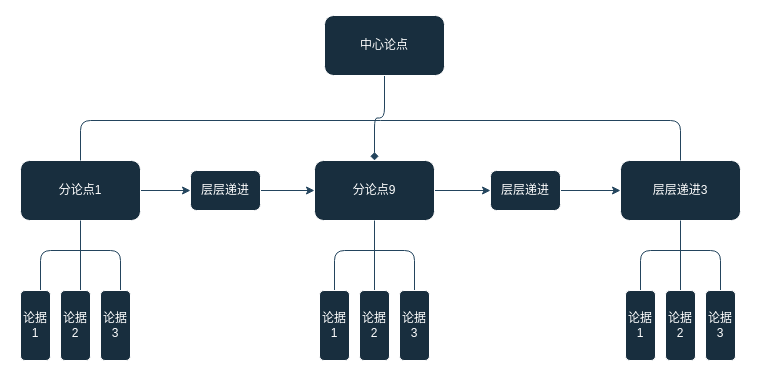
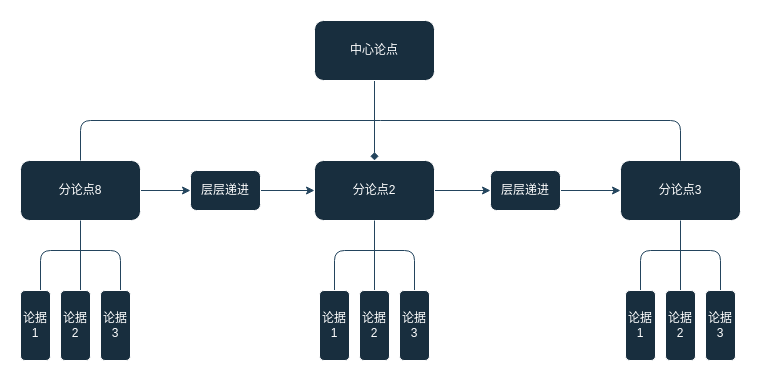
  <mxCell id="0" />
  <mxCell id="1" parent="0" />
  <mxCell id="2" value="" style="edgeStyle=orthogonalEdgeStyle;rounded=1;orthogonalLoop=1;jettySize=auto;html=1;labelBackgroundColor=none;strokeColor=#23445D;fontColor=default;" edge="1" parent="1" source="3" target="12"><mxGeometry relative="1" as="geometry" /></mxCell>
- <mxCell id="3" value="分论点9" style="rounded=1;whiteSpace=wrap;html=1;labelBackgroundColor=none;fillColor=#182E3E;strokeColor=#FFFFFF;fontColor=#FFFFFF;" vertex="1" parent="1"><mxGeometry x="314" y="160" width="120" height="60" as="geometry" /></mxCell>
+ <mxCell id="3" value="分论点2" style="rounded=1;whiteSpace=wrap;html=1;labelBackgroundColor=none;fillColor=#182E3E;strokeColor=#FFFFFF;fontColor=#FFFFFF;" vertex="1" parent="1"><mxGeometry x="314" y="160" width="120" height="60" as="geometry" /></mxCell>
  <mxCell id="4" style="edgeStyle=orthogonalEdgeStyle;rounded=1;orthogonalLoop=1;jettySize=auto;html=1;entryX=0.5;entryY=0;entryDx=0;entryDy=0;labelBackgroundColor=none;strokeColor=#23445D;fontColor=default;endArrow=diamond;" edge="1" parent="1" source="5" target="3"><mxGeometry relative="1" as="geometry"><mxPoint x="374" y="120" as="targetPoint" /></mxGeometry></mxCell>
- <mxCell id="5" value="中心论点" style="rounded=1;whiteSpace=wrap;html=1;labelBackgroundColor=none;fillColor=#182E3E;strokeColor=#FFFFFF;fontColor=#FFFFFF;" vertex="1" parent="1"><mxGeometry x="324" y="15" width="120" height="60" as="geometry" /></mxCell>
+ <mxCell id="5" value="中心论点" style="rounded=1;whiteSpace=wrap;html=1;labelBackgroundColor=none;fillColor=#182E3E;strokeColor=#FFFFFF;fontColor=#FFFFFF;" vertex="1" parent="1"><mxGeometry x="314" y="20" width="120" height="60" as="geometry" /></mxCell>
  <mxCell id="6" value="" style="edgeStyle=orthogonalEdgeStyle;rounded=1;orthogonalLoop=1;jettySize=auto;html=1;labelBackgroundColor=none;strokeColor=#23445D;fontColor=default;" edge="1" parent="1" source="7" target="10"><mxGeometry relative="1" as="geometry" /></mxCell>
- <mxCell id="7" value="分论点1" style="rounded=1;whiteSpace=wrap;html=1;labelBackgroundColor=none;fillColor=#182E3E;strokeColor=#FFFFFF;fontColor=#FFFFFF;" vertex="1" parent="1"><mxGeometry x="20" y="160" width="120" height="60" as="geometry" /></mxCell>
- <mxCell id="8" value="层层递进3" style="rounded=1;whiteSpace=wrap;html=1;labelBackgroundColor=none;fillColor=#182E3E;strokeColor=#FFFFFF;fontColor=#FFFFFF;" vertex="1" parent="1"><mxGeometry x="620" y="160" width="120" height="60" as="geometry" /></mxCell>
+ <mxCell id="7" value="分论点8" style="rounded=1;whiteSpace=wrap;html=1;labelBackgroundColor=none;fillColor=#182E3E;strokeColor=#FFFFFF;fontColor=#FFFFFF;" vertex="1" parent="1"><mxGeometry x="20" y="160" width="120" height="60" as="geometry" /></mxCell>
+ <mxCell id="8" value="分论点3" style="rounded=1;whiteSpace=wrap;html=1;labelBackgroundColor=none;fillColor=#182E3E;strokeColor=#FFFFFF;fontColor=#FFFFFF;" vertex="1" parent="1"><mxGeometry x="620" y="160" width="120" height="60" as="geometry" /></mxCell>
  <mxCell id="9" value="" style="edgeStyle=orthogonalEdgeStyle;rounded=1;orthogonalLoop=1;jettySize=auto;html=1;labelBackgroundColor=none;strokeColor=#23445D;fontColor=default;" edge="1" parent="1" source="10" target="3"><mxGeometry relative="1" as="geometry" /></mxCell>
  <mxCell id="10" value="层层递进" style="rounded=1;whiteSpace=wrap;html=1;labelBackgroundColor=none;fillColor=#182E3E;strokeColor=#FFFFFF;fontColor=#FFFFFF;" vertex="1" parent="1"><mxGeometry x="190" y="170" width="70" height="40" as="geometry" /></mxCell>
  <mxCell id="11" value="" style="edgeStyle=orthogonalEdgeStyle;rounded=1;orthogonalLoop=1;jettySize=auto;html=1;labelBackgroundColor=none;strokeColor=#23445D;fontColor=default;" edge="1" parent="1" source="12" target="8"><mxGeometry relative="1" as="geometry" /></mxCell>
  <mxCell id="12" value="层层递进" style="rounded=1;whiteSpace=wrap;html=1;labelBackgroundColor=none;fillColor=#182E3E;strokeColor=#FFFFFF;fontColor=#FFFFFF;" vertex="1" parent="1"><mxGeometry x="490" y="170" width="70" height="40" as="geometry" /></mxCell>
  <mxCell id="13" value="" style="endArrow=none;html=1;rounded=1;labelBackgroundColor=none;strokeColor=#23445D;fontColor=default;" edge="1" parent="1"><mxGeometry width="50" height="50" relative="1" as="geometry"><mxPoint x="80" y="160" as="sourcePoint" /><mxPoint x="380" y="120" as="targetPoint" /><Array as="points"><mxPoint x="80" y="120" /></Array></mxGeometry></mxCell>
  <mxCell id="14" value="" style="endArrow=none;html=1;rounded=1;entryX=0.5;entryY=0;entryDx=0;entryDy=0;labelBackgroundColor=none;strokeColor=#23445D;fontColor=default;" edge="1" parent="1" target="8"><mxGeometry width="50" height="50" relative="1" as="geometry"><mxPoint x="380" y="120" as="sourcePoint" /><mxPoint x="680" y="150" as="targetPoint" /><Array as="points"><mxPoint x="680" y="120" /></Array></mxGeometry></mxCell>
  <mxCell id="15" value="" style="endArrow=none;html=1;rounded=1;labelBackgroundColor=none;strokeColor=#23445D;fontColor=default;" edge="1" parent="1"><mxGeometry width="50" height="50" relative="1" as="geometry"><mxPoint x="40" y="290" as="sourcePoint" /><mxPoint x="80" y="250" as="targetPoint" /><Array as="points"><mxPoint x="40" y="250" /></Array></mxGeometry></mxCell>
  <mxCell id="16" value="" style="endArrow=none;html=1;rounded=1;labelBackgroundColor=none;strokeColor=#23445D;fontColor=default;" edge="1" parent="1"><mxGeometry width="50" height="50" relative="1" as="geometry"><mxPoint x="80" y="250" as="sourcePoint" /><mxPoint x="120" y="290" as="targetPoint" /><Array as="points"><mxPoint x="120" y="250" /></Array></mxGeometry></mxCell>
  <mxCell id="17" value="" style="endArrow=none;html=1;rounded=1;labelBackgroundColor=none;strokeColor=#23445D;fontColor=default;" edge="1" parent="1"><mxGeometry width="50" height="50" relative="1" as="geometry"><mxPoint x="80" y="290" as="sourcePoint" /><mxPoint x="80" y="220" as="targetPoint" /></mxGeometry></mxCell>
  <mxCell id="18" value="" style="endArrow=none;html=1;rounded=1;labelBackgroundColor=none;strokeColor=#23445D;fontColor=default;" edge="1" parent="1"><mxGeometry width="50" height="50" relative="1" as="geometry"><mxPoint x="334" y="290" as="sourcePoint" /><mxPoint x="374" y="250" as="targetPoint" /><Array as="points"><mxPoint x="334" y="250" /></Array></mxGeometry></mxCell>
  <mxCell id="19" value="" style="endArrow=none;html=1;rounded=1;labelBackgroundColor=none;strokeColor=#23445D;fontColor=default;" edge="1" parent="1"><mxGeometry width="50" height="50" relative="1" as="geometry"><mxPoint x="374" y="250" as="sourcePoint" /><mxPoint x="414" y="290" as="targetPoint" /><Array as="points"><mxPoint x="414" y="250" /></Array></mxGeometry></mxCell>
  <mxCell id="20" value="" style="endArrow=none;html=1;rounded=1;labelBackgroundColor=none;strokeColor=#23445D;fontColor=default;" edge="1" parent="1"><mxGeometry width="50" height="50" relative="1" as="geometry"><mxPoint x="374" y="290" as="sourcePoint" /><mxPoint x="374" y="220" as="targetPoint" /></mxGeometry></mxCell>
  <mxCell id="21" value="" style="endArrow=none;html=1;rounded=1;labelBackgroundColor=none;strokeColor=#23445D;fontColor=default;" edge="1" parent="1"><mxGeometry width="50" height="50" relative="1" as="geometry"><mxPoint x="640" y="290" as="sourcePoint" /><mxPoint x="680" y="250" as="targetPoint" /><Array as="points"><mxPoint x="640" y="250" /></Array></mxGeometry></mxCell>
  <mxCell id="22" value="" style="endArrow=none;html=1;rounded=1;labelBackgroundColor=none;strokeColor=#23445D;fontColor=default;" edge="1" parent="1"><mxGeometry width="50" height="50" relative="1" as="geometry"><mxPoint x="680" y="250" as="sourcePoint" /><mxPoint x="720" y="290" as="targetPoint" /><Array as="points"><mxPoint x="720" y="250" /></Array></mxGeometry></mxCell>
  <mxCell id="23" value="" style="endArrow=none;html=1;rounded=1;labelBackgroundColor=none;strokeColor=#23445D;fontColor=default;" edge="1" parent="1"><mxGeometry width="50" height="50" relative="1" as="geometry"><mxPoint x="680" y="290" as="sourcePoint" /><mxPoint x="680" y="220" as="targetPoint" /></mxGeometry></mxCell>
  <mxCell id="24" value="论据1" style="rounded=1;whiteSpace=wrap;html=1;direction=south;labelBackgroundColor=none;fillColor=#182E3E;strokeColor=#FFFFFF;fontColor=#FFFFFF;" vertex="1" parent="1"><mxGeometry x="20" y="290" width="30" height="70" as="geometry" /></mxCell>
  <mxCell id="25" value="论据2" style="rounded=1;whiteSpace=wrap;html=1;direction=south;labelBackgroundColor=none;fillColor=#182E3E;strokeColor=#FFFFFF;fontColor=#FFFFFF;" vertex="1" parent="1"><mxGeometry x="60" y="290" width="30" height="70" as="geometry" /></mxCell>
  <mxCell id="26" value="论据3" style="rounded=1;whiteSpace=wrap;html=1;direction=south;labelBackgroundColor=none;fillColor=#182E3E;strokeColor=#FFFFFF;fontColor=#FFFFFF;" vertex="1" parent="1"><mxGeometry x="100" y="290" width="30" height="70" as="geometry" /></mxCell>
  <mxCell id="27" value="论据1" style="rounded=1;whiteSpace=wrap;html=1;direction=south;labelBackgroundColor=none;fillColor=#182E3E;strokeColor=#FFFFFF;fontColor=#FFFFFF;" vertex="1" parent="1"><mxGeometry x="319" y="290" width="30" height="70" as="geometry" /></mxCell>
  <mxCell id="28" value="论据2" style="rounded=1;whiteSpace=wrap;html=1;direction=south;labelBackgroundColor=none;fillColor=#182E3E;strokeColor=#FFFFFF;fontColor=#FFFFFF;" vertex="1" parent="1"><mxGeometry x="359" y="290" width="30" height="70" as="geometry" /></mxCell>
  <mxCell id="29" value="论据3" style="rounded=1;whiteSpace=wrap;html=1;direction=south;labelBackgroundColor=none;fillColor=#182E3E;strokeColor=#FFFFFF;fontColor=#FFFFFF;" vertex="1" parent="1"><mxGeometry x="399" y="290" width="30" height="70" as="geometry" /></mxCell>
  <mxCell id="30" value="论据1" style="rounded=1;whiteSpace=wrap;html=1;direction=south;labelBackgroundColor=none;fillColor=#182E3E;strokeColor=#FFFFFF;fontColor=#FFFFFF;" vertex="1" parent="1"><mxGeometry x="625" y="290" width="30" height="70" as="geometry" /></mxCell>
  <mxCell id="31" value="论据2" style="rounded=1;whiteSpace=wrap;html=1;direction=south;labelBackgroundColor=none;fillColor=#182E3E;strokeColor=#FFFFFF;fontColor=#FFFFFF;" vertex="1" parent="1"><mxGeometry x="665" y="290" width="30" height="70" as="geometry" /></mxCell>
  <mxCell id="32" value="论据3" style="rounded=1;whiteSpace=wrap;html=1;direction=south;labelBackgroundColor=none;fillColor=#182E3E;strokeColor=#FFFFFF;fontColor=#FFFFFF;" vertex="1" parent="1"><mxGeometry x="705" y="290" width="30" height="70" as="geometry" /></mxCell>
